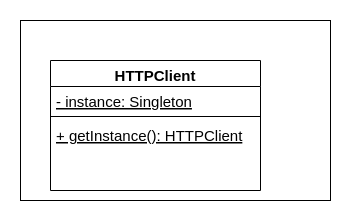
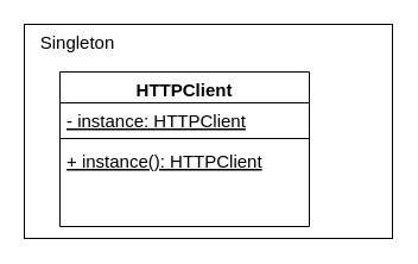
  <mxCell id="0" />
  <mxCell id="1" parent="0" />
  <mxCell id="2" value="" style="rounded=0;whiteSpace=wrap;html=1;" parent="1" vertex="1"><mxGeometry x="20" y="20" width="310" height="180" as="geometry" /></mxCell>
  <mxCell id="3" value="HTTPClient" style="swimlane;fontStyle=1;align=center;verticalAlign=top;childLayout=stackLayout;horizontal=1;startSize=26;horizontalStack=0;resizeParent=1;resizeParentMax=0;resizeLast=0;collapsible=1;marginBottom=0;fontSize=15;" parent="1" vertex="1"><mxGeometry x="50" y="60" width="210" height="130" as="geometry" /></mxCell>
- <mxCell id="4" value="- instance: Singleton" style="text;strokeColor=none;fillColor=none;align=left;verticalAlign=top;spacingLeft=4;spacingRight=4;overflow=hidden;rotatable=0;points=[[0,0.5],[1,0.5]];portConstraint=eastwest;fontStyle=4;fontSize=15;" parent="3" vertex="1"><mxGeometry y="26" width="210" height="26" as="geometry" /></mxCell>
+ <mxCell id="4" value="- instance: HTTPClient" style="text;strokeColor=none;fillColor=none;align=left;verticalAlign=top;spacingLeft=4;spacingRight=4;overflow=hidden;rotatable=0;points=[[0,0.5],[1,0.5]];portConstraint=eastwest;fontStyle=4;fontSize=15;" parent="3" vertex="1"><mxGeometry y="26" width="210" height="26" as="geometry" /></mxCell>
  <mxCell id="5" value="" style="line;strokeWidth=1;fillColor=none;align=left;verticalAlign=middle;spacingTop=-1;spacingLeft=3;spacingRight=3;rotatable=0;labelPosition=right;points=[];portConstraint=eastwest;" parent="3" vertex="1"><mxGeometry y="52" width="210" height="8" as="geometry" /></mxCell>
- <mxCell id="6" value="+ getInstance(): HTTPClient" style="text;strokeColor=none;fillColor=none;align=left;verticalAlign=top;spacingLeft=4;spacingRight=4;overflow=hidden;rotatable=0;points=[[0,0.5],[1,0.5]];portConstraint=eastwest;fontStyle=4;fontSize=15;" parent="3" vertex="1"><mxGeometry y="60" width="210" height="70" as="geometry" /></mxCell>
+ <mxCell id="6" value="+ instance(): HTTPClient" style="text;strokeColor=none;fillColor=none;align=left;verticalAlign=top;spacingLeft=4;spacingRight=4;overflow=hidden;rotatable=0;points=[[0,0.5],[1,0.5]];portConstraint=eastwest;fontStyle=4;fontSize=15;" parent="3" vertex="1"><mxGeometry y="60" width="210" height="70" as="geometry" /></mxCell>
+ <mxCell id="7" value="&lt;span style=&quot;font-size: 15px&quot;&gt;Singleton&lt;/span&gt;" style="text;html=1;strokeColor=none;fillColor=none;align=center;verticalAlign=middle;whiteSpace=wrap;rounded=0;" parent="1" vertex="1"><mxGeometry x="20" y="20" width="90" height="30" as="geometry" /></mxCell>
